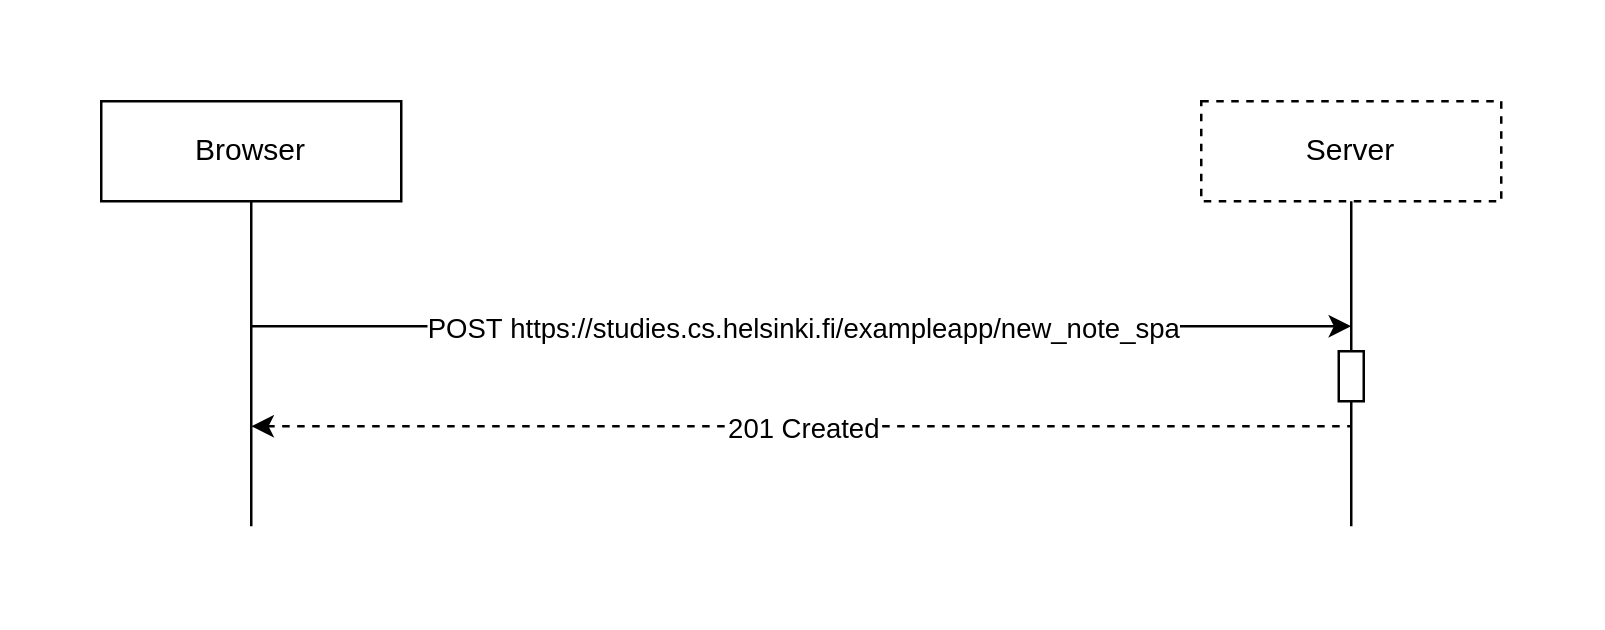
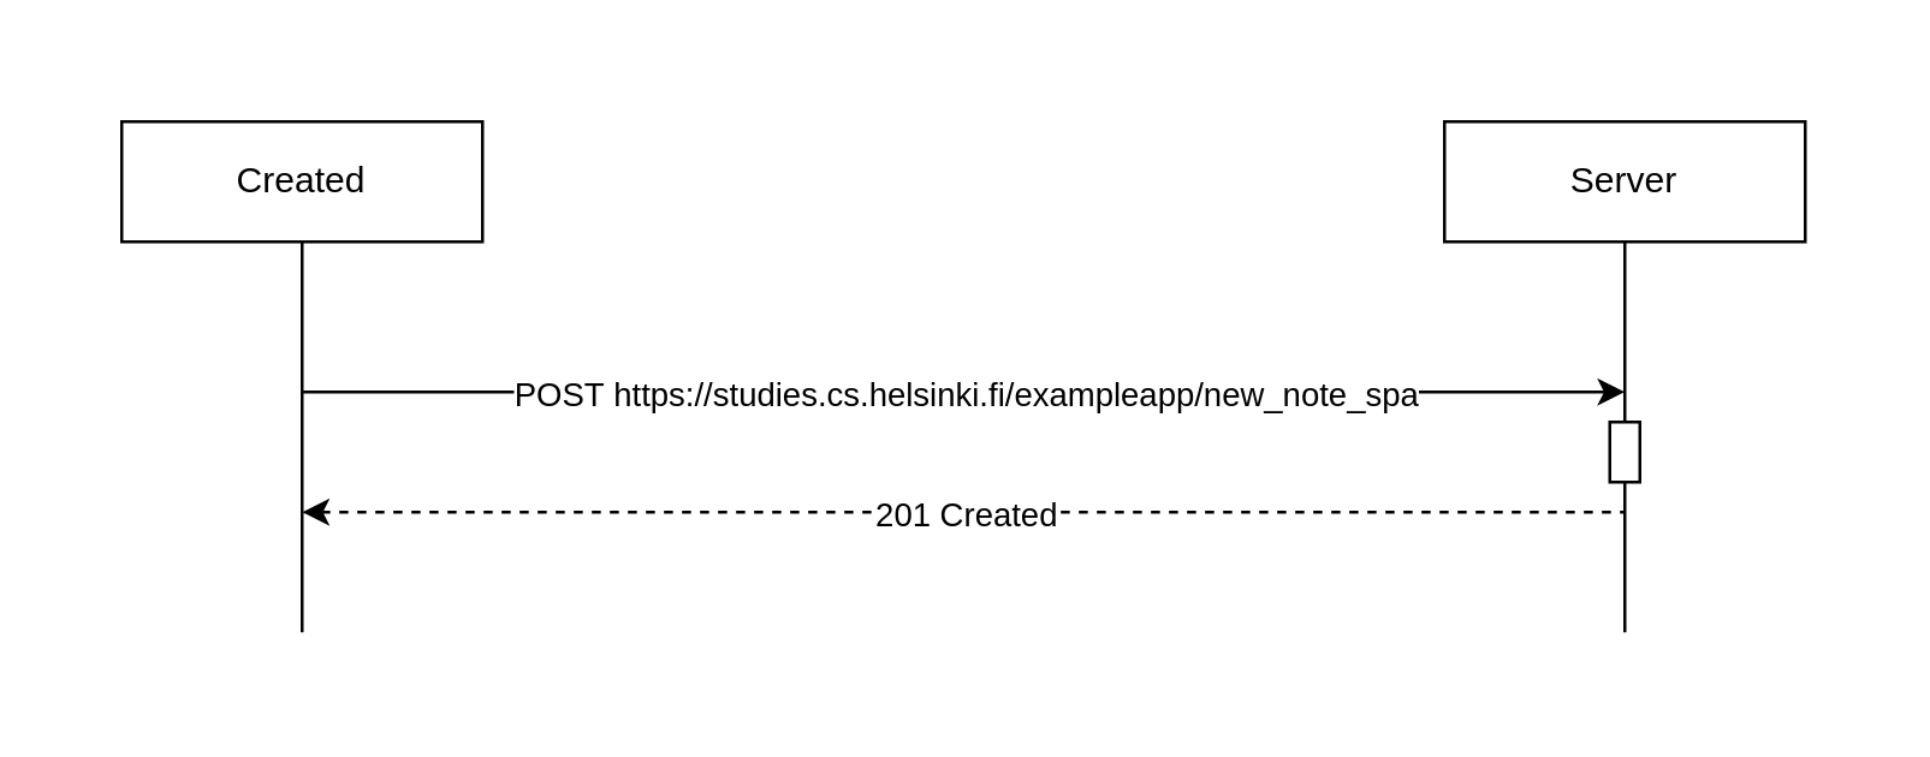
  <mxCell id="0" />
  <mxCell id="1" parent="0" />
  <mxCell id="2" value="" style="rounded=0;whiteSpace=wrap;html=1;fillColor=default;strokeColor=none;" vertex="1" parent="1"><mxGeometry x="20" y="20" width="600" height="210" as="geometry" /></mxCell>
- <mxCell id="3" value="Browser" style="rounded=0;whiteSpace=wrap;html=1;" vertex="1" parent="1"><mxGeometry x="40" y="40" width="120" height="40" as="geometry" /></mxCell>
- <mxCell id="4" value="Server" style="rounded=0;whiteSpace=wrap;html=1;dashed=1;" vertex="1" parent="1"><mxGeometry x="480" y="40" width="120" height="40" as="geometry" /></mxCell>
+ <mxCell id="3" value="Created" style="rounded=0;whiteSpace=wrap;html=1;" vertex="1" parent="1"><mxGeometry x="40" y="40" width="120" height="40" as="geometry" /></mxCell>
+ <mxCell id="4" value="Server" style="rounded=0;whiteSpace=wrap;html=1;" vertex="1" parent="1"><mxGeometry x="480" y="40" width="120" height="40" as="geometry" /></mxCell>
  <mxCell id="5" value="" style="endArrow=none;html=1;rounded=0;entryX=0.5;entryY=1;entryDx=0;entryDy=0;" edge="1" parent="1" target="3"><mxGeometry width="50" height="50" relative="1" as="geometry"><mxPoint x="100" y="210" as="sourcePoint" /><mxPoint x="365" y="120" as="targetPoint" /></mxGeometry></mxCell>
  <mxCell id="6" value="" style="endArrow=none;html=1;rounded=0;entryX=0.5;entryY=1;entryDx=0;entryDy=0;" edge="1" parent="1" source="12" target="4"><mxGeometry width="50" height="50" relative="1" as="geometry"><mxPoint x="545" y="520" as="sourcePoint" /><mxPoint x="544.5" y="80" as="targetPoint" /></mxGeometry></mxCell>
  <mxCell id="7" value="" style="endArrow=classic;html=1;rounded=0;" edge="1" parent="1"><mxGeometry width="50" height="50" relative="1" as="geometry"><mxPoint x="100" y="130" as="sourcePoint" /><mxPoint x="540" y="130" as="targetPoint" /></mxGeometry></mxCell>
  <mxCell id="8" value="POST&amp;nbsp;https://studies.cs.helsinki.fi/exampleapp/new_note_spa&lt;br&gt;&lt;div style=&quot;display: flex; line-height: 20px; padding-left: 8px; gap: 12px; user-select: text; color: rgb(255, 255, 255); font-family: &amp;quot;Segoe UI&amp;quot;, Tahoma, sans-serif; font-size: 12px; text-align: start;&quot; class=&quot;row&quot;&gt;&lt;/div&gt;" style="edgeLabel;html=1;align=center;verticalAlign=middle;resizable=0;points=[];" vertex="1" connectable="0" parent="7"><mxGeometry x="0.049" relative="1" as="geometry"><mxPoint x="-11" as="offset" /></mxGeometry></mxCell>
  <mxCell id="9" value="" style="endArrow=none;html=1;rounded=0;dashed=1;endFill=0;startArrow=classic;startFill=1;" edge="1" parent="1"><mxGeometry width="50" height="50" relative="1" as="geometry"><mxPoint x="100" y="170" as="sourcePoint" /><mxPoint x="540" y="170" as="targetPoint" /></mxGeometry></mxCell>
  <mxCell id="10" value="201 Created" style="edgeLabel;html=1;align=center;verticalAlign=middle;resizable=0;points=[];" vertex="1" connectable="0" parent="9"><mxGeometry x="0.049" relative="1" as="geometry"><mxPoint x="-11" as="offset" /></mxGeometry></mxCell>
  <mxCell id="11" value="" style="endArrow=none;html=1;rounded=0;entryX=0.5;entryY=1;entryDx=0;entryDy=0;" edge="1" parent="1" target="12"><mxGeometry width="50" height="50" relative="1" as="geometry"><mxPoint x="540" y="210" as="sourcePoint" /><mxPoint x="539.5" y="90" as="targetPoint" /></mxGeometry></mxCell>
  <mxCell id="12" value="" style="rounded=0;whiteSpace=wrap;html=1;" vertex="1" parent="1"><mxGeometry x="535" y="140" width="10" height="20" as="geometry" /></mxCell>
